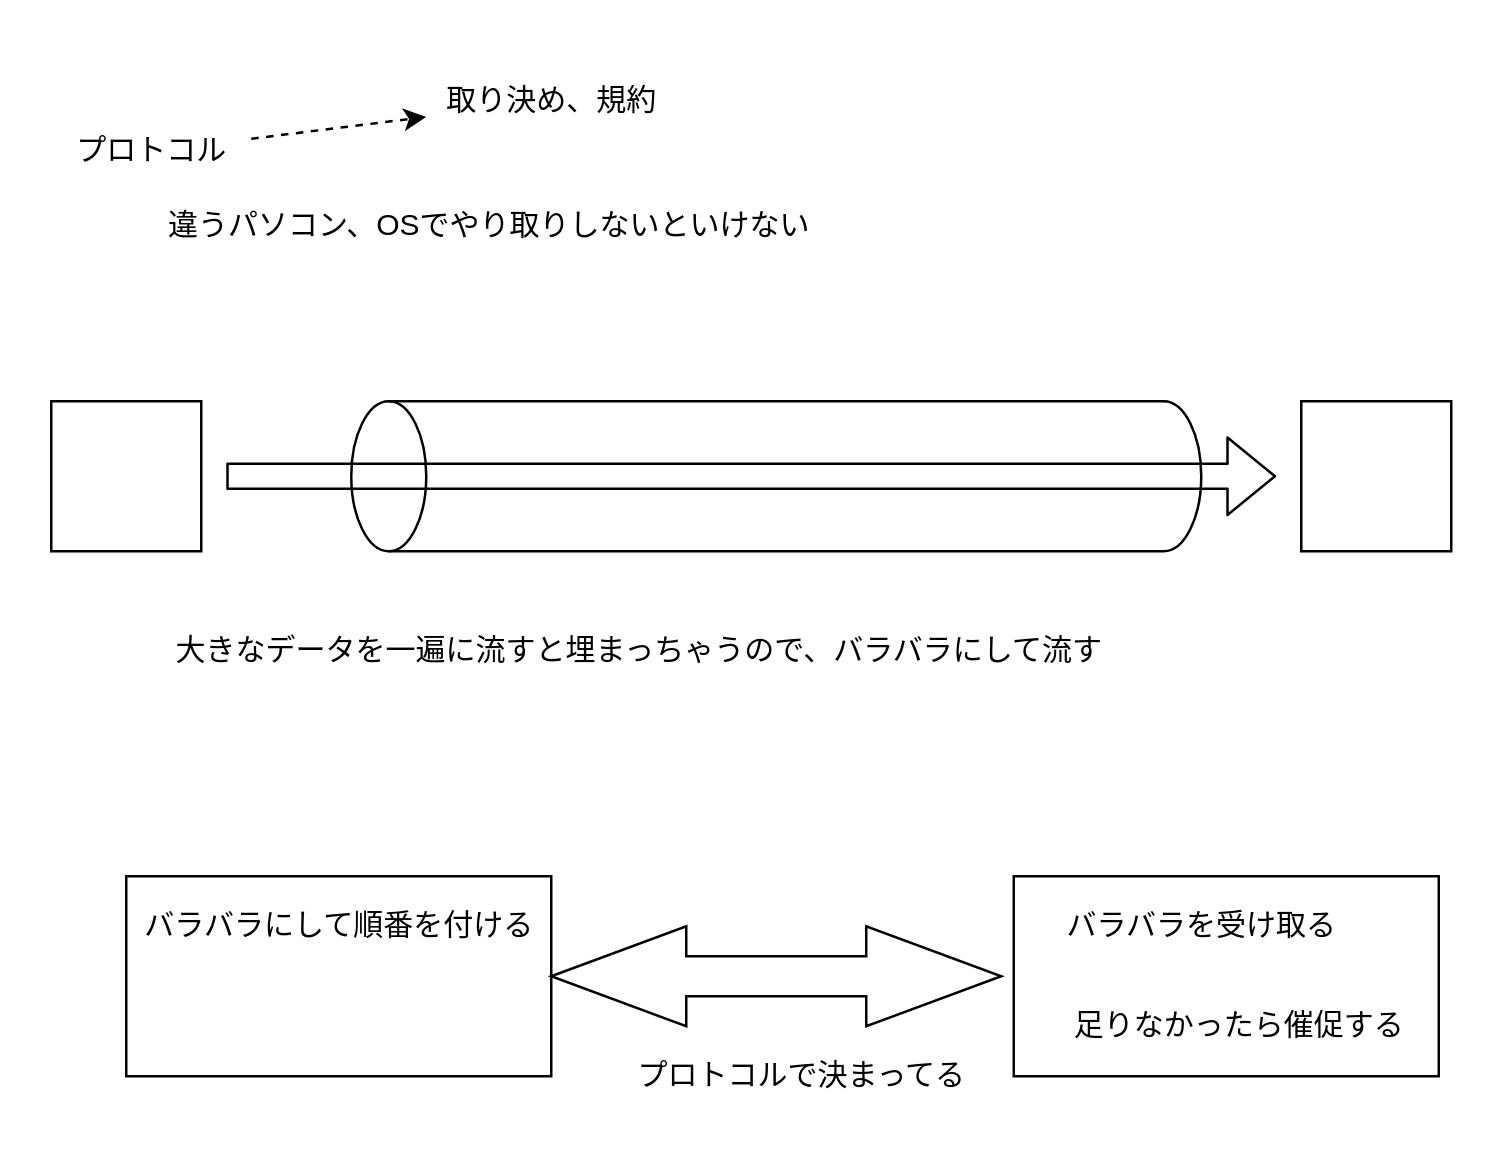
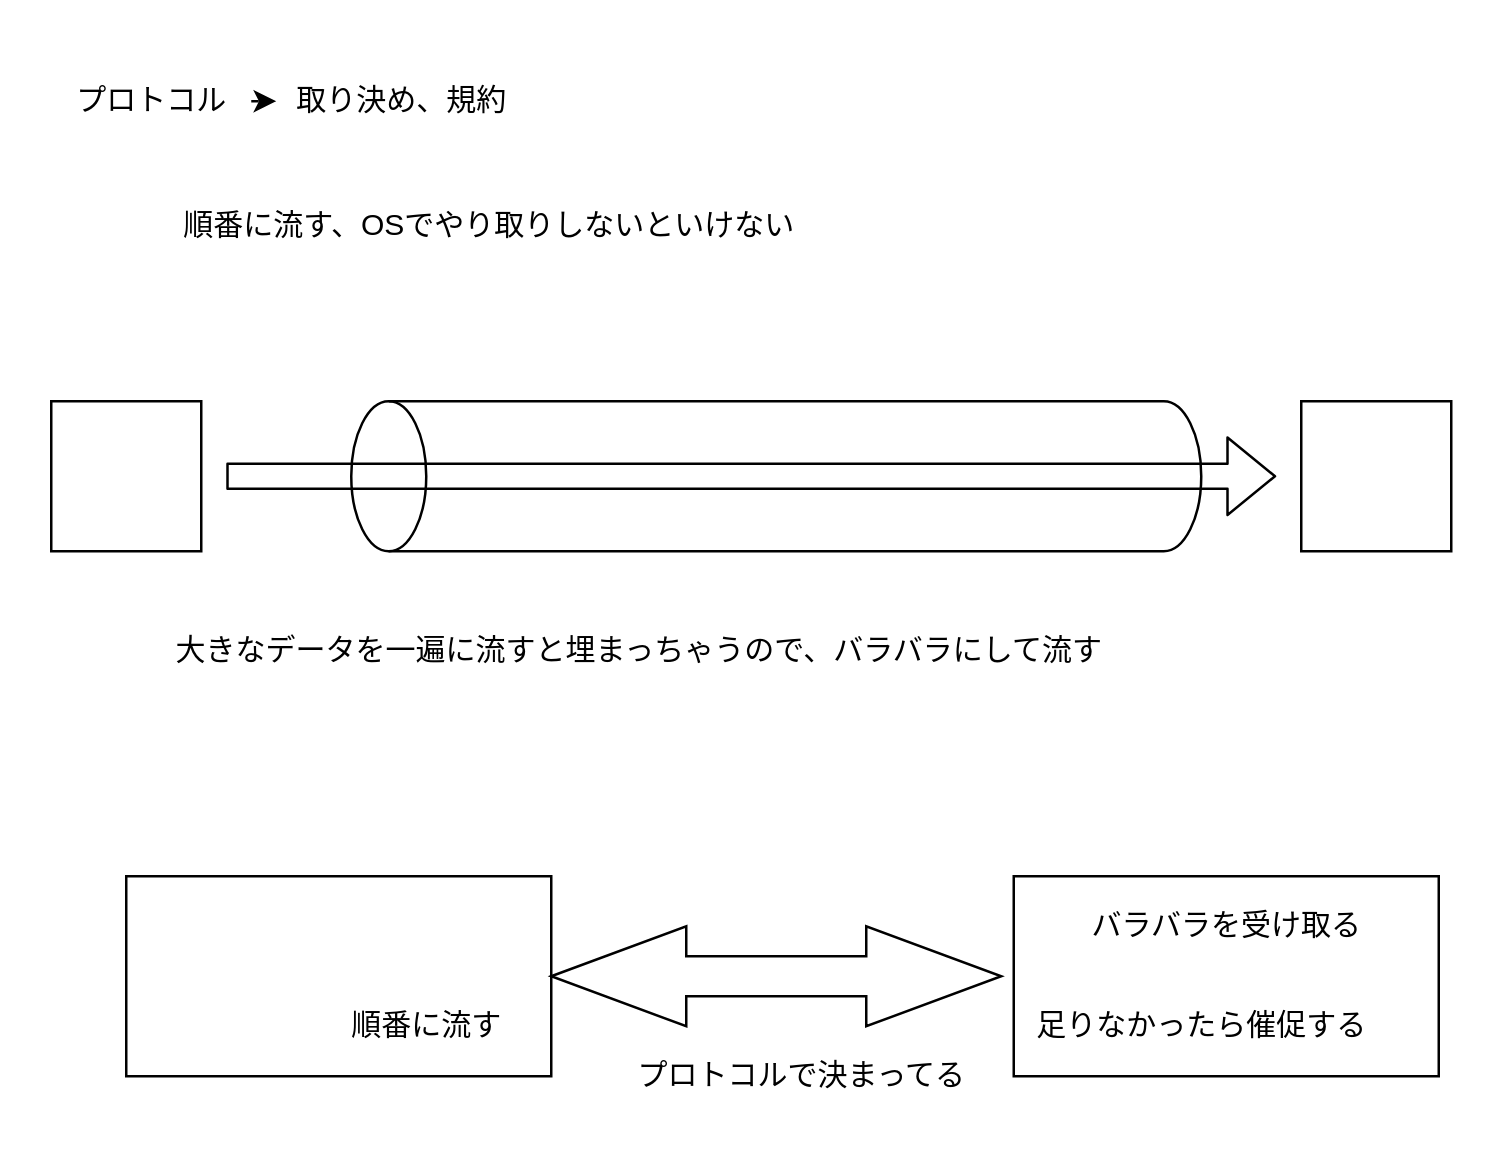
  <mxCell id="0" />
  <mxCell id="1" parent="0" />
  <mxCell id="2" value="" style="edgeStyle=none;html=1;dashed=1;" edge="1" parent="1" source="3" target="5"><mxGeometry relative="1" as="geometry" /></mxCell>
- <mxCell id="3" value="プロトコル&lt;br&gt;" style="text;html=1;align=center;verticalAlign=middle;resizable=0;points=[];autosize=1;strokeColor=none;" vertex="1" parent="1"><mxGeometry x="20" y="50" width="80" height="20" as="geometry" /></mxCell>
- <mxCell id="4" value="違うパソコン、OSでやり取りしないといけない" style="text;html=1;align=center;verticalAlign=middle;resizable=0;points=[];autosize=1;strokeColor=none;" vertex="1" parent="1"><mxGeometry x="60" y="80" width="270" height="20" as="geometry" /></mxCell>
- <mxCell id="5" value="取り決め、規約" style="text;html=1;align=center;verticalAlign=middle;resizable=0;points=[];autosize=1;strokeColor=none;" vertex="1" parent="1"><mxGeometry x="170" y="30" width="100" height="20" as="geometry" /></mxCell>
+ <mxCell id="3" value="プロトコル&lt;br&gt;" style="text;html=1;align=center;verticalAlign=middle;resizable=0;points=[];autosize=1;strokeColor=none;" vertex="1" parent="1"><mxGeometry x="20" y="30" width="80" height="20" as="geometry" /></mxCell>
+ <mxCell id="4" value="順番に流す、OSでやり取りしないといけない" style="text;html=1;align=center;verticalAlign=middle;resizable=0;points=[];autosize=1;strokeColor=none;" vertex="1" parent="1"><mxGeometry x="60" y="80" width="270" height="20" as="geometry" /></mxCell>
+ <mxCell id="5" value="取り決め、規約" style="text;html=1;align=center;verticalAlign=middle;resizable=0;points=[];autosize=1;strokeColor=none;" vertex="1" parent="1"><mxGeometry x="110" y="30" width="100" height="20" as="geometry" /></mxCell>
  <mxCell id="6" value="" style="shape=cylinder3;whiteSpace=wrap;html=1;boundedLbl=1;backgroundOutline=1;size=15;rotation=-90;fillColor=none;" vertex="1" parent="1"><mxGeometry x="280" y="20" width="60" height="340" as="geometry" /></mxCell>
  <mxCell id="7" value="" style="rounded=0;whiteSpace=wrap;html=1;fillColor=none;" vertex="1" parent="1"><mxGeometry x="20" y="160" width="60" height="60" as="geometry" /></mxCell>
  <mxCell id="8" value="" style="rounded=0;whiteSpace=wrap;html=1;fillColor=none;" vertex="1" parent="1"><mxGeometry x="520" y="160" width="60" height="60" as="geometry" /></mxCell>
  <mxCell id="9" value="" style="shape=flexArrow;endArrow=classic;html=1;" edge="1" parent="1"><mxGeometry width="50" height="50" relative="1" as="geometry"><mxPoint x="90" y="190" as="sourcePoint" /><mxPoint x="510" y="190" as="targetPoint" /></mxGeometry></mxCell>
  <mxCell id="10" value="大きなデータを一遍に流すと埋まっちゃうので、バラバラにして流す" style="text;html=1;align=center;verticalAlign=middle;resizable=0;points=[];autosize=1;strokeColor=none;" vertex="1" parent="1"><mxGeometry x="60" y="250" width="390" height="20" as="geometry" /></mxCell>
- <mxCell id="11" value="バラバラにして順番を付ける" style="text;html=1;align=center;verticalAlign=middle;resizable=0;points=[];autosize=1;strokeColor=none;" vertex="1" parent="1"><mxGeometry x="50" y="360" width="170" height="20" as="geometry" /></mxCell>
- <mxCell id="13" value="バラバラを受け取る" style="text;html=1;align=center;verticalAlign=middle;resizable=0;points=[];autosize=1;strokeColor=none;" vertex="1" parent="1"><mxGeometry x="420" y="360" width="120" height="20" as="geometry" /></mxCell>
- <mxCell id="14" value="足りなかったら催促する" style="text;html=1;align=center;verticalAlign=middle;resizable=0;points=[];autosize=1;strokeColor=none;" vertex="1" parent="1"><mxGeometry x="420" y="400" width="150" height="20" as="geometry" /></mxCell>
+ <mxCell id="12" value="順番に流す" style="text;html=1;align=center;verticalAlign=middle;resizable=0;points=[];autosize=1;strokeColor=none;" vertex="1" parent="1"><mxGeometry x="130" y="400" width="80" height="20" as="geometry" /></mxCell>
+ <mxCell id="13" value="バラバラを受け取る" style="text;html=1;align=center;verticalAlign=middle;resizable=0;points=[];autosize=1;strokeColor=none;" vertex="1" parent="1"><mxGeometry x="430" y="360" width="120" height="20" as="geometry" /></mxCell>
+ <mxCell id="14" value="足りなかったら催促する" style="text;html=1;align=center;verticalAlign=middle;resizable=0;points=[];autosize=1;strokeColor=none;" vertex="1" parent="1"><mxGeometry x="405" y="400" width="150" height="20" as="geometry" /></mxCell>
  <mxCell id="15" value="" style="rounded=0;whiteSpace=wrap;html=1;fillColor=none;" vertex="1" parent="1"><mxGeometry x="50" y="350" width="170" height="80" as="geometry" /></mxCell>
  <mxCell id="16" value="" style="rounded=0;whiteSpace=wrap;html=1;fillColor=none;" vertex="1" parent="1"><mxGeometry x="405" y="350" width="170" height="80" as="geometry" /></mxCell>
  <mxCell id="17" value="" style="shape=doubleArrow;whiteSpace=wrap;html=1;arrowWidth=0.4;arrowSize=0.3;rounded=0;fillColor=none;" vertex="1" parent="1"><mxGeometry x="220" y="370" width="180" height="40" as="geometry" /></mxCell>
  <mxCell id="18" value="プロトコルで決まってる" style="text;html=1;align=center;verticalAlign=middle;resizable=0;points=[];autosize=1;strokeColor=none;" vertex="1" parent="1"><mxGeometry x="245" y="420" width="150" height="20" as="geometry" /></mxCell>
